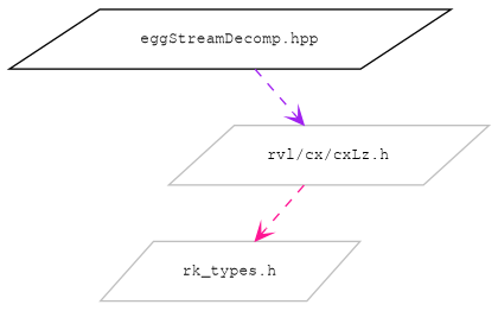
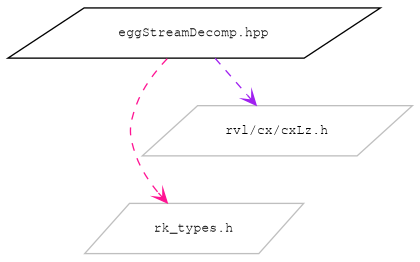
  digraph {
    node [color=grey75 fillcolor=white fontname=FreeMono fontsize=10 shape=parallelogram style=filled]
    edge [arrowhead=vee fontname=FreeMono fontsize=10 labelfontname=FreeMono labelfontsize=10 style=dashed]
    n1 [color=black height=0.2 label="eggStreamDecomp.hpp" width=0.4]
    n2 [height=0.2 label="rk_types.h" width=0.4]
    n3 [height=0.2 label="rvl/cx/cxLz.h" width=0.4]
-   n3 -> n2 [color=deeppink]
+   n1 -> n2 [color=deeppink]
    n1 -> n3 [color=purple]
  }
